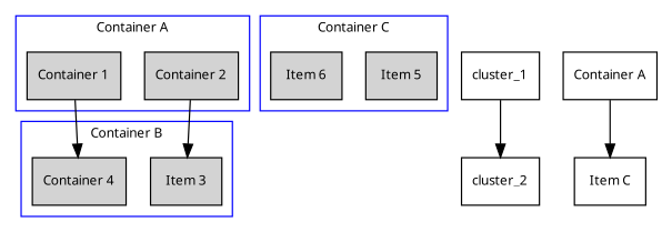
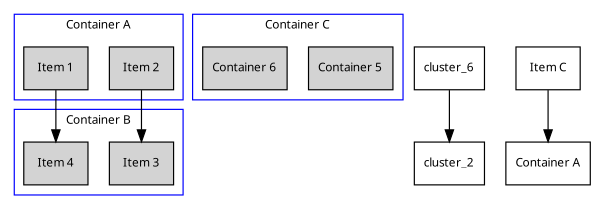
  digraph {
    fontname=Verdana
    fontsize=10
    node [fontname=Verdana fontsize=10 shape=record style=filled]
    "Item 3"
-   "Item 4" [label="Container 4"]
-   "Item 1" [label="Container 1"]
-   "Item 2" [label="Container 2"]
-   "Item 5"
-   "Item 6"
-   cluster_1 [style=""]
+   "Item 4"
+   "Item 1"
+   "Item 2"
+   "Item 5" [label="Container 5"]
+   "Item 6" [label="Container 6"]
+   cluster_1 [label=cluster_6 style=""]
    cluster_2 [style=""]
    "Container A" [style=""]
    n10 [label="Item C" style=""]
    subgraph cluster_1 {
      color=blue
      label="Container B"
      "Item 3"
      "Item 4"
    }
    subgraph cluster_2 {
      color=blue
      label="Container A"
      "Item 1"
      "Item 2"
    }
    subgraph cluster_3 {
      color=blue
      label="Container C"
      "Item 5"
      "Item 6"
    }
    "Item 1" -> "Item 4"
    "Item 2" -> "Item 3"
    cluster_1 -> cluster_2
-   "Container A" -> n10
+   n10 -> "Container A"
  }
